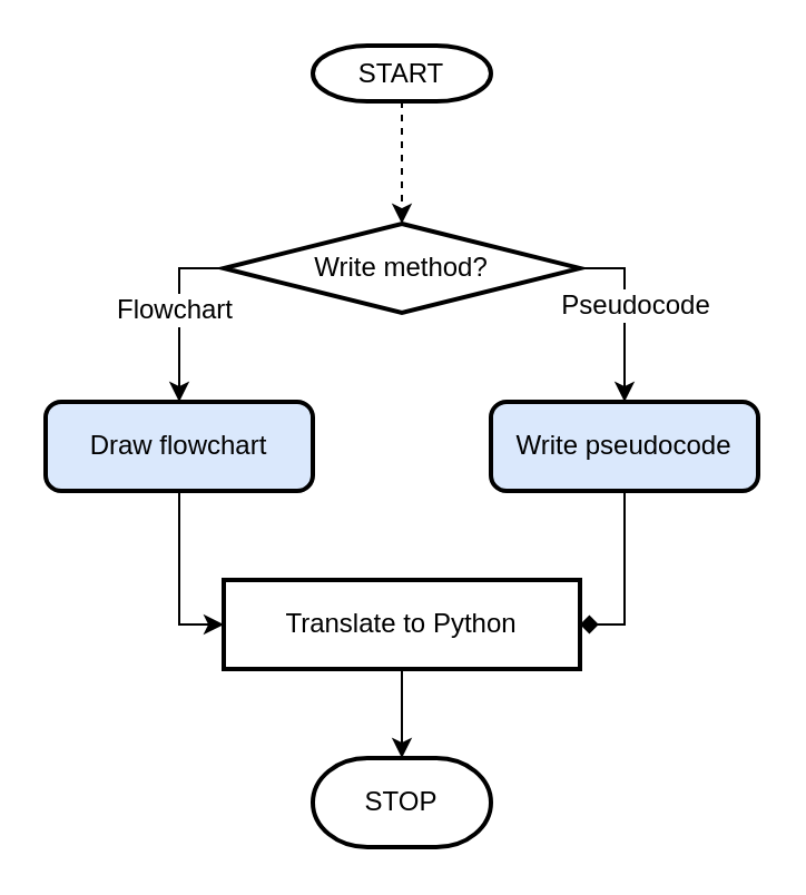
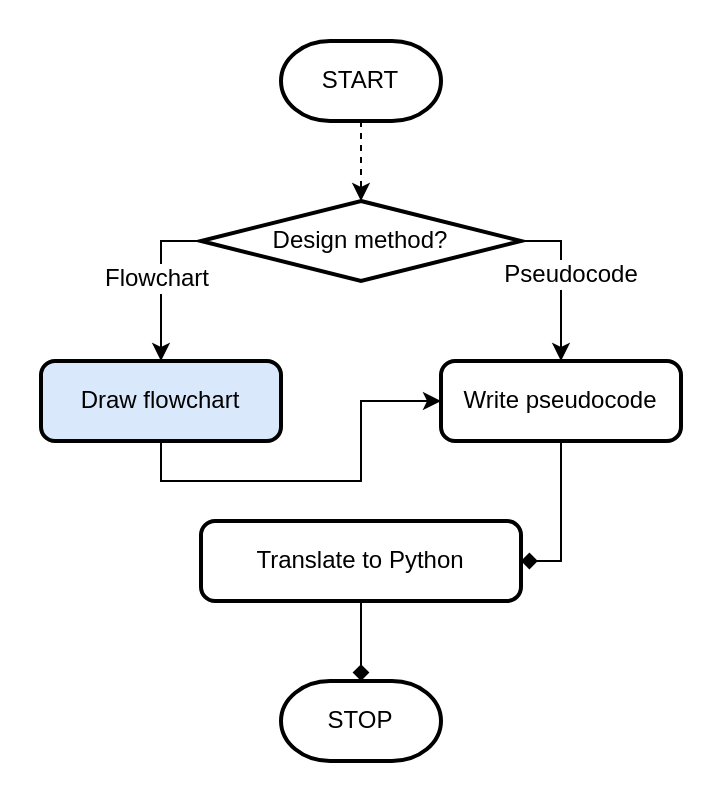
  <mxCell id="0" />
  <mxCell id="1" parent="0" />
  <mxCell id="2" value="" style="edgeStyle=orthogonalEdgeStyle;rounded=0;orthogonalLoop=1;jettySize=auto;html=1;dashed=1;" edge="1" parent="1" source="3" target="10"><mxGeometry relative="1" as="geometry" /></mxCell>
- <mxCell id="3" value="START" style="strokeWidth=2;html=1;shape=mxgraph.flowchart.terminator;whiteSpace=wrap;" vertex="1" parent="1"><mxGeometry x="140" y="20" width="80" height="25" as="geometry" /></mxCell>
- <mxCell id="4" style="edgeStyle=orthogonalEdgeStyle;rounded=0;orthogonalLoop=1;jettySize=auto;html=1;exitX=0.5;exitY=1;exitDx=0;exitDy=0;entryX=0;entryY=0.5;entryDx=0;entryDy=0;" edge="1" parent="1" source="5" target="14"><mxGeometry relative="1" as="geometry" /></mxCell>
+ <mxCell id="3" value="START" style="strokeWidth=2;html=1;shape=mxgraph.flowchart.terminator;whiteSpace=wrap;" vertex="1" parent="1"><mxGeometry x="140" y="20" width="80" height="40" as="geometry" /></mxCell>
+ <mxCell id="4" style="edgeStyle=orthogonalEdgeStyle;rounded=0;orthogonalLoop=1;jettySize=auto;html=1;exitX=0.5;exitY=1;exitDx=0;exitDy=0;" edge="1" parent="1" source="5" target="12"><mxGeometry relative="1" as="geometry" /></mxCell>
  <mxCell id="5" value="Draw flowchart" style="rounded=1;whiteSpace=wrap;html=1;absoluteArcSize=1;arcSize=14;strokeWidth=2;fillColor=#dae8fc;" vertex="1" parent="1"><mxGeometry x="20" y="180" width="120" height="40" as="geometry" /></mxCell>
  <mxCell id="6" value="" style="edgeStyle=orthogonalEdgeStyle;rounded=0;orthogonalLoop=1;jettySize=auto;html=1;entryX=0.5;entryY=0;entryDx=0;entryDy=0;" edge="1" parent="1" source="10" target="12"><mxGeometry relative="1" as="geometry"><mxPoint x="340" y="120" as="targetPoint" /><Array as="points"><mxPoint x="280" y="120" /></Array></mxGeometry></mxCell>
  <mxCell id="7" value="Pseudocode" style="text;html=1;align=center;verticalAlign=middle;resizable=0;points=[];labelBackgroundColor=#ffffff;" vertex="1" connectable="0" parent="6"><mxGeometry x="-0.5" y="-16" relative="1" as="geometry"><mxPoint x="20" y="16" as="offset" /></mxGeometry></mxCell>
  <mxCell id="8" style="edgeStyle=orthogonalEdgeStyle;rounded=0;orthogonalLoop=1;jettySize=auto;html=1;exitX=0;exitY=0.5;exitDx=0;exitDy=0;exitPerimeter=0;entryX=0.5;entryY=0;entryDx=0;entryDy=0;" edge="1" parent="1" source="10" target="5"><mxGeometry relative="1" as="geometry" /></mxCell>
  <mxCell id="9" value="&lt;div&gt;Flowchart&lt;/div&gt;" style="text;html=1;align=center;verticalAlign=middle;resizable=0;points=[];labelBackgroundColor=#ffffff;" vertex="1" connectable="0" parent="8"><mxGeometry x="-0.05" y="-3" relative="1" as="geometry"><mxPoint as="offset" /></mxGeometry></mxCell>
- <mxCell id="10" value="Write method?" style="strokeWidth=2;html=1;shape=mxgraph.flowchart.decision;whiteSpace=wrap;" vertex="1" parent="1"><mxGeometry x="100" y="100" width="160" height="40" as="geometry" /></mxCell>
+ <mxCell id="10" value="Design method?" style="strokeWidth=2;html=1;shape=mxgraph.flowchart.decision;whiteSpace=wrap;" vertex="1" parent="1"><mxGeometry x="100" y="100" width="160" height="40" as="geometry" /></mxCell>
  <mxCell id="11" style="edgeStyle=orthogonalEdgeStyle;rounded=0;orthogonalLoop=1;jettySize=auto;html=1;exitX=0.5;exitY=1;exitDx=0;exitDy=0;entryX=1;entryY=0.5;entryDx=0;entryDy=0;endArrow=diamond;" edge="1" parent="1" source="12" target="14"><mxGeometry relative="1" as="geometry" /></mxCell>
- <mxCell id="12" value="Write pseudocode" style="rounded=1;whiteSpace=wrap;html=1;absoluteArcSize=1;arcSize=14;strokeWidth=2;fillColor=#dae8fc;" vertex="1" parent="1"><mxGeometry x="220" y="180" width="120" height="40" as="geometry" /></mxCell>
- <mxCell id="13" style="edgeStyle=orthogonalEdgeStyle;rounded=0;orthogonalLoop=1;jettySize=auto;html=1;exitX=0.5;exitY=1;exitDx=0;exitDy=0;entryX=0.5;entryY=0;entryDx=0;entryDy=0;entryPerimeter=0;" edge="1" parent="1" source="14" target="15"><mxGeometry relative="1" as="geometry" /></mxCell>
- <mxCell id="14" value="Translate to Python" style="whiteSpace=wrap;html=1;absoluteArcSize=1;arcSize=14;strokeWidth=2;rounded=0;" vertex="1" parent="1"><mxGeometry x="100" y="260" width="160" height="40" as="geometry" /></mxCell>
+ <mxCell id="12" value="Write pseudocode" style="rounded=1;whiteSpace=wrap;html=1;absoluteArcSize=1;arcSize=14;strokeWidth=2;" vertex="1" parent="1"><mxGeometry x="220" y="180" width="120" height="40" as="geometry" /></mxCell>
+ <mxCell id="13" style="edgeStyle=orthogonalEdgeStyle;rounded=0;orthogonalLoop=1;jettySize=auto;html=1;exitX=0.5;exitY=1;exitDx=0;exitDy=0;entryX=0.5;entryY=0;entryDx=0;entryDy=0;entryPerimeter=0;endArrow=diamond;" edge="1" parent="1" source="14" target="15"><mxGeometry relative="1" as="geometry" /></mxCell>
+ <mxCell id="14" value="Translate to Python" style="rounded=1;whiteSpace=wrap;html=1;absoluteArcSize=1;arcSize=14;strokeWidth=2;" vertex="1" parent="1"><mxGeometry x="100" y="260" width="160" height="40" as="geometry" /></mxCell>
  <mxCell id="15" value="STOP" style="strokeWidth=2;html=1;shape=mxgraph.flowchart.terminator;whiteSpace=wrap;" vertex="1" parent="1"><mxGeometry x="140" y="340" width="80" height="40" as="geometry" /></mxCell>
